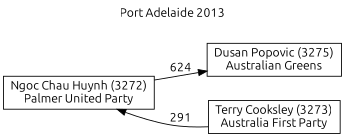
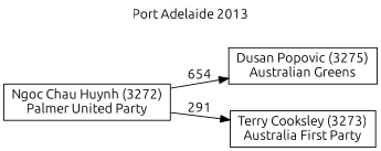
  digraph {
    fontname=Ubuntu
    label="Port Adelaide 2013"
    labelloc=t
    mclimit=10
    rankdir=LR
    node [fontname=Ubuntu shape=box]
    edge [fontname=Ubuntu]
    n1 [label="Dusan Popovic (3275)\nAustralian Greens"]
    n2 [label="Ngoc Chau Huynh (3272)\nPalmer United Party"]
    n3 [label="Terry Cooksley (3273)\nAustralia First Party"]
-   n2 -> n1 [label=624]
-   n3 -> n2 [label=291]
+   n2 -> n1 [label=654]
+   n2 -> n3 [label=291]
  }
